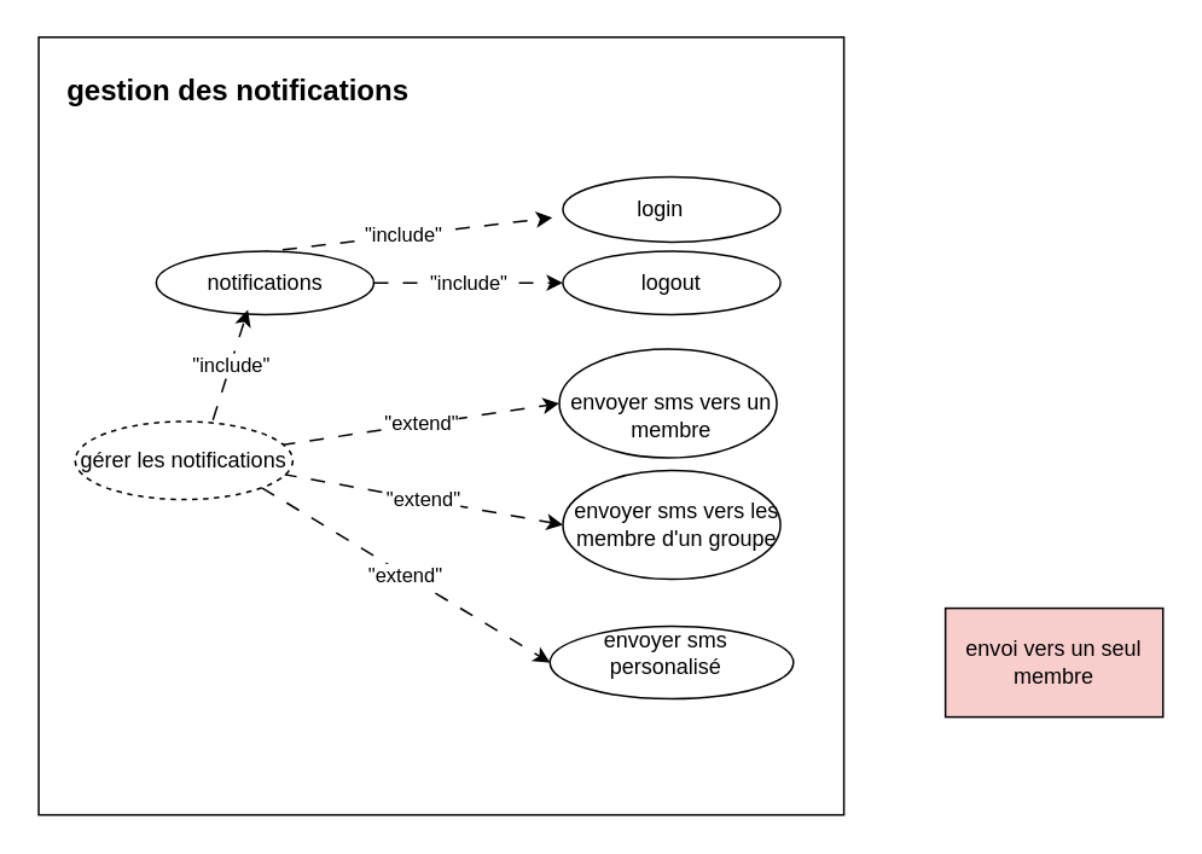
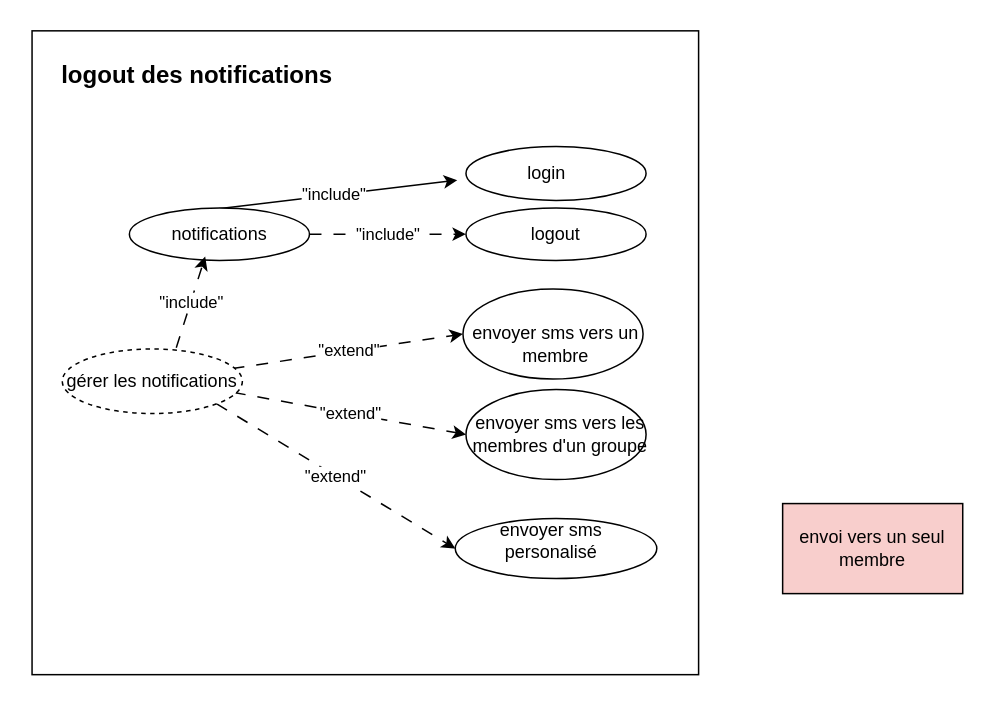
  <mxCell id="0" />
  <mxCell id="1" parent="0" />
  <mxCell id="2" value="" style="rounded=0;whiteSpace=wrap;html=1;movable=1;resizable=1;rotatable=1;deletable=1;editable=1;locked=0;connectable=1;" parent="1" vertex="1"><mxGeometry x="20.86" y="20" width="444.14" height="429" as="geometry" /></mxCell>
  <mxCell id="3" value="" style="shape=ellipse;container=1;horizontal=1;horizontalStack=0;resizeParent=1;resizeParentMax=0;resizeLast=0;html=1;dashed=0;collapsible=0;" parent="1" vertex="1"><mxGeometry x="310" y="97" width="120" height="36" as="geometry" /></mxCell>
  <mxCell id="4" value="login" style="html=1;strokeColor=none;fillColor=none;align=center;verticalAlign=middle;rotatable=0;whiteSpace=wrap;" parent="3" vertex="1"><mxGeometry x="-5.8" y="13.5" width="120" height="9" as="geometry" /></mxCell>
  <mxCell id="5" value="" style="shape=ellipse;container=1;horizontal=1;horizontalStack=0;resizeParent=1;resizeParentMax=0;resizeLast=0;html=1;dashed=0;collapsible=0;" parent="1" vertex="1"><mxGeometry x="310" y="138" width="120" height="35" as="geometry" /></mxCell>
  <mxCell id="6" value="logout" style="html=1;strokeColor=none;fillColor=none;align=center;verticalAlign=middle;rotatable=0;whiteSpace=wrap;" parent="5" vertex="1"><mxGeometry y="13.125" width="120" height="8.75" as="geometry" /></mxCell>
  <mxCell id="7" value="" style="shape=ellipse;container=1;horizontal=1;horizontalStack=0;resizeParent=1;resizeParentMax=0;resizeLast=0;html=1;dashed=0;collapsible=0;" parent="1" vertex="1"><mxGeometry x="308" y="192" width="120" height="60" as="geometry" /></mxCell>
  <mxCell id="8" value="envoyer sms vers un membre" style="html=1;strokeColor=none;fillColor=none;align=center;verticalAlign=middle;rotatable=0;whiteSpace=wrap;" parent="7" vertex="1"><mxGeometry x="2" y="29.001" width="120" height="15" as="geometry" /></mxCell>
- <mxCell id="9" value="&quot;include&quot;" style="endArrow=classic;html=1;rounded=0;entryX=0;entryY=1;entryDx=0;entryDy=0;endFill=1;exitX=0.448;exitY=0.034;exitDx=0;exitDy=0;exitPerimeter=0;dashed=1;dashPattern=8 8;" parent="1" target="4" edge="1" source="20"><mxGeometry width="50" height="50" relative="1" as="geometry"><mxPoint x="-106" y="126" as="sourcePoint" /><mxPoint x="270" y="194" as="targetPoint" /></mxGeometry></mxCell>
+ <mxCell id="9" value="&quot;include&quot;" style="endArrow=classic;html=1;rounded=0;entryX=0;entryY=1;entryDx=0;entryDy=0;endFill=1;exitX=0.448;exitY=0.034;exitDx=0;exitDy=0;exitPerimeter=0;dashed=0;dashPattern=8 8;" parent="1" target="4" edge="1" source="20"><mxGeometry width="50" height="50" relative="1" as="geometry"><mxPoint x="-106" y="126" as="sourcePoint" /><mxPoint x="270" y="194" as="targetPoint" /></mxGeometry></mxCell>
  <mxCell id="10" value="&quot;include&quot;" style="endArrow=classic;html=1;rounded=0;entryX=0;entryY=0.5;entryDx=0;entryDy=0;endFill=1;dashed=1;dashPattern=8 8;" parent="1" target="6" edge="1" source="20"><mxGeometry width="50" height="50" relative="1" as="geometry"><mxPoint x="-94" y="143" as="sourcePoint" /><mxPoint x="224" y="184" as="targetPoint" /></mxGeometry></mxCell>
  <mxCell id="11" value="&quot;extend&quot;" style="endArrow=classic;html=1;rounded=0;entryX=0;entryY=0.5;entryDx=0;entryDy=0;endFill=1;exitX=0.945;exitY=0.302;exitDx=0;exitDy=0;exitPerimeter=0;dashed=1;dashPattern=8 8;" parent="1" target="7" edge="1" source="19"><mxGeometry width="50" height="50" relative="1" as="geometry"><mxPoint x="-91" y="164" as="sourcePoint" /><mxPoint x="494" y="314" as="targetPoint" /><Array as="points" /></mxGeometry></mxCell>
  <mxCell id="12" value="" style="shape=ellipse;container=1;horizontal=1;horizontalStack=0;resizeParent=1;resizeParentMax=0;resizeLast=0;html=1;dashed=0;collapsible=0;" parent="1" vertex="1"><mxGeometry x="310" y="259" width="120" height="60" as="geometry" /></mxCell>
- <mxCell id="13" value="envoyer sms vers les membre d'un groupe" style="html=1;strokeColor=none;fillColor=none;align=center;verticalAlign=middle;rotatable=0;whiteSpace=wrap;" parent="12" vertex="1"><mxGeometry x="3.29" y="22.501" width="120" height="15" as="geometry" /></mxCell>
+ <mxCell id="13" value="envoyer sms vers les membres d'un groupe" style="html=1;strokeColor=none;fillColor=none;align=center;verticalAlign=middle;rotatable=0;whiteSpace=wrap;" parent="12" vertex="1"><mxGeometry x="3.29" y="22.501" width="120" height="15" as="geometry" /></mxCell>
  <mxCell id="14" value="&quot;extend&quot;" style="endArrow=classic;html=1;rounded=0;entryX=0;entryY=0.5;entryDx=0;entryDy=0;endFill=1;exitX=0.952;exitY=0.674;exitDx=0;exitDy=0;exitPerimeter=0;dashed=1;dashPattern=8 8;" parent="1" target="12" edge="1" source="19"><mxGeometry width="50" height="50" relative="1" as="geometry"><mxPoint x="-90" y="184" as="sourcePoint" /><mxPoint x="506" y="396" as="targetPoint" /><Array as="points" /></mxGeometry></mxCell>
  <mxCell id="15" value="" style="shape=ellipse;container=1;horizontal=1;horizontalStack=0;resizeParent=1;resizeParentMax=0;resizeLast=0;html=1;dashed=0;collapsible=0;" parent="1" vertex="1"><mxGeometry x="302.86" y="345" width="134.29" height="40" as="geometry" /></mxCell>
  <mxCell id="16" value="envoyer sms personalisé" style="html=1;strokeColor=none;fillColor=none;align=center;verticalAlign=middle;rotatable=0;whiteSpace=wrap;" parent="15" vertex="1"><mxGeometry x="-3.288" y="10.46" width="134.29" height="10" as="geometry" /></mxCell>
  <mxCell id="17" value="&quot;extend&quot;" style="endArrow=classic;html=1;rounded=0;entryX=0;entryY=0.5;entryDx=0;entryDy=0;endFill=1;exitX=1;exitY=1;exitDx=0;exitDy=0;dashed=1;dashPattern=8 8;" parent="1" target="15" edge="1" source="19"><mxGeometry width="50" height="50" relative="1" as="geometry"><mxPoint x="-100" y="199" as="sourcePoint" /><mxPoint x="506" y="486" as="targetPoint" /><Array as="points" /></mxGeometry></mxCell>
- <mxCell id="18" value="&lt;font&gt;gestion des notifications&lt;/font&gt;" style="text;html=1;align=center;verticalAlign=middle;whiteSpace=wrap;rounded=0;fontSize=16;fontStyle=1" parent="1" vertex="1"><mxGeometry x="30" y="34" width="202" height="30" as="geometry" /></mxCell>
+ <mxCell id="18" value="&lt;font&gt;logout des notifications&lt;/font&gt;" style="text;html=1;align=center;verticalAlign=middle;whiteSpace=wrap;rounded=0;fontSize=16;fontStyle=1" parent="1" vertex="1"><mxGeometry x="30" y="34" width="202" height="30" as="geometry" /></mxCell>
  <mxCell id="19" value="gérer les notifications" style="ellipse;whiteSpace=wrap;html=1;dashed=1;" vertex="1" parent="1"><mxGeometry x="41" y="232" width="120" height="43" as="geometry" /></mxCell>
  <mxCell id="20" value="notifications" style="ellipse;whiteSpace=wrap;html=1;" vertex="1" parent="1"><mxGeometry x="85.71" y="138" width="120" height="35" as="geometry" /></mxCell>
  <mxCell id="21" value="&quot;include&quot;" style="endArrow=classic;html=1;rounded=0;entryX=0.421;entryY=0.926;entryDx=0;entryDy=0;entryPerimeter=0;exitX=0.633;exitY=-0.019;exitDx=0;exitDy=0;exitPerimeter=0;dashed=1;dashPattern=8 8;" edge="1" parent="1" source="19" target="20"><mxGeometry width="50" height="50" relative="1" as="geometry"><mxPoint x="131" y="271" as="sourcePoint" /><mxPoint x="181" y="221" as="targetPoint" /></mxGeometry></mxCell>
  <mxCell id="22" value="envoi vers un seul membre" style="rounded=0;whiteSpace=wrap;html=1;fillColor=#f8cecc;" vertex="1" parent="1"><mxGeometry x="521" y="335" width="120" height="60" as="geometry" /></mxCell>
